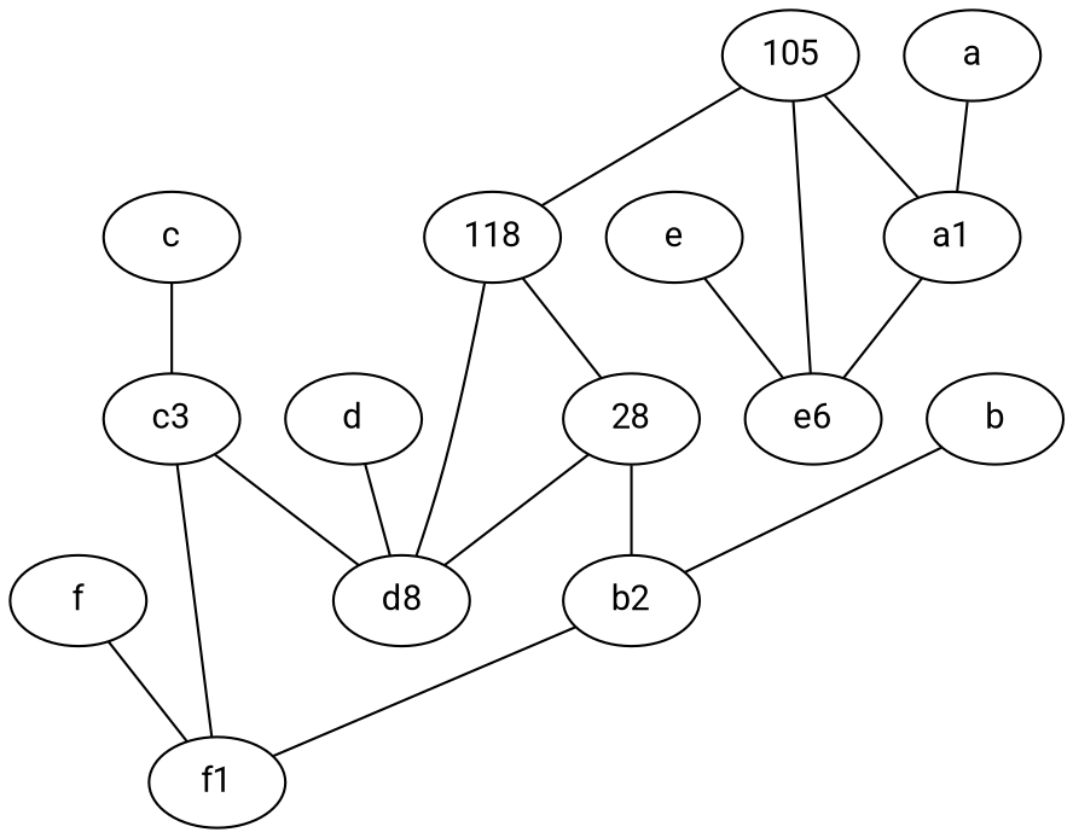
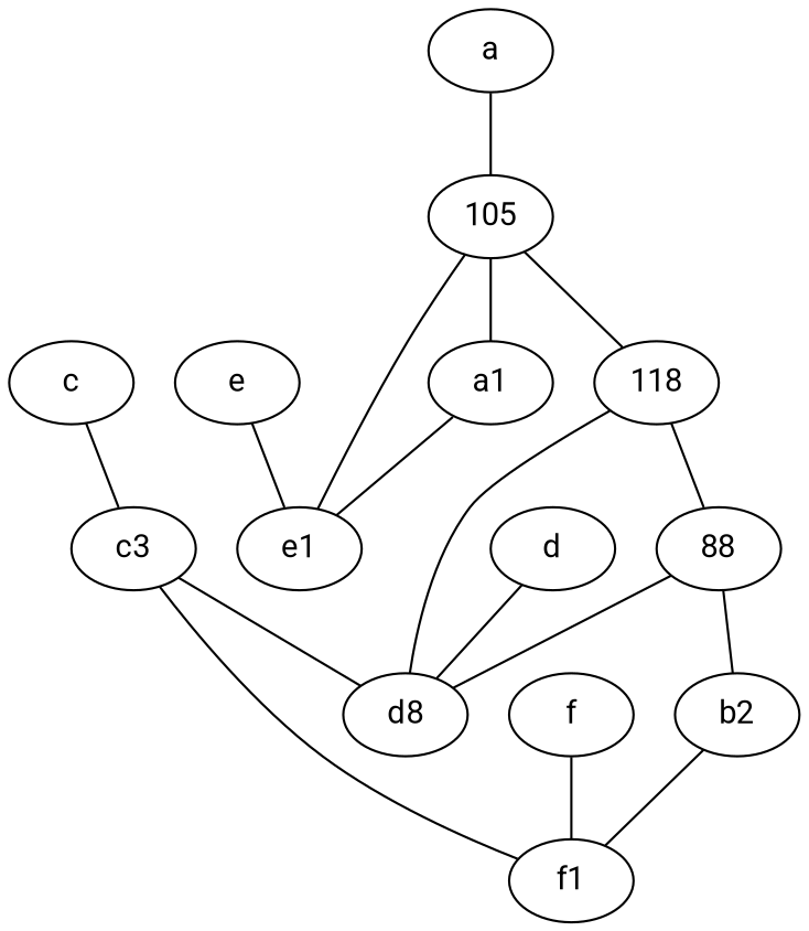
  graph {
    fontname=Roboto
    node [fontname=Roboto labelfontsize=50]
    edge [fontname=Roboto]
    n1 [label=d8]
    118
-   88 [label=28]
+   88
    n4 [label=b2]
-   b
    f1
    e
-   e1 [label=e6]
+   e1
    a1
    n10 [label=c3]
    c
    a
    f
    d
    105
    118 -- n1
    118 -- 88
    88 -- n1
    88 -- n4
    n4 -- f1
-   b -- n4
    e -- e1
    a1 -- e1
    n10 -- n1
    n10 -- f1
    c -- n10
-   a -- a1
+   a -- 105
    f -- f1
    d -- n1
    105 -- 118
    105 -- e1
    105 -- a1
  }
